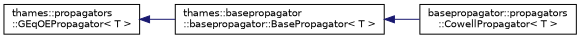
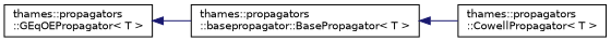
  digraph {
    rankdir=LR
    node [color=black fillcolor=white fontname=Helvetica fontsize=10 shape=record style=filled]
    edge [color=midnightblue dir=back fontname=Helvetica fontsize=10 labelfontname=Helvetica labelfontsize=10 style=solid]
-   n1 [height=0.2 label="thames::basepropagator\l::basepropagator::BasePropagator\< T \>" width=0.4]
-   n2 [height=0.2 label="basepropagator::propagators\l::CowellPropagator\< T \>" width=0.4]
+   n1 [height=0.2 label="thames::propagators\l::basepropagator::BasePropagator\< T \>" width=0.4]
+   n2 [height=0.2 label="thames::propagators\l::CowellPropagator\< T \>" width=0.4]
    n3 [height=0.2 label="thames::propagators\l::GEqOEPropagator\< T \>" width=0.4]
    n1 -> n2
    n3 -> n1
  }
